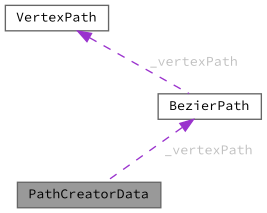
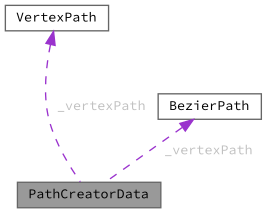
  digraph {
    fontname="Source Code Pro"
    node [color=gray40 fillcolor=white fontname="Source Code Pro" fontsize=10 shape=box style=filled]
    edge [color=darkorchid3 dir=back fontcolor=grey fontname="Source Code Pro" fontsize=10 labelfontname=Helvetica labelfontsize=10 style=dashed]
    n1 [fillcolor=grey60 fontcolor=black height=0.2 label=PathCreatorData width=0.4]
    n2 [height=0.2 label=BezierPath width=0.4]
    n3 [height=0.2 label=VertexPath width=0.4]
    n2 -> n1 [label=" _vertexPath"]
-   n3 -> n2 [label=" _vertexPath"]
+   n3 -> n1 [label=" _vertexPath"]
  }
